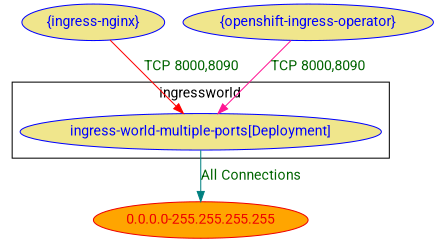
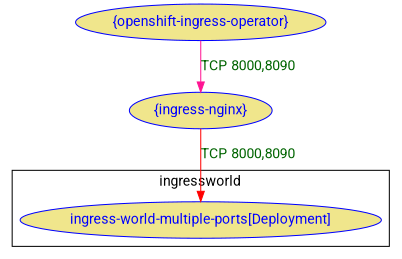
  digraph {
    fontname=Roboto
    node [color=blue fillcolor=khaki fontcolor=blue fontname=Roboto style=filled]
    edge [fontcolor=darkgreen fontname=Roboto]
    n1 [label="ingress-world-multiple-ports[Deployment]"]
-   n2 [color=red2 fillcolor=orange fontcolor=red2 label="0.0.0.0-255.255.255.255"]
    n3 [label="{ingress-nginx}"]
    n4 [label="{openshift-ingress-operator}"]
    subgraph cluster_1 {
      label=ingressworld
      n1
    }
-   n1 -> n2 [color=teal label="All Connections"]
    n3 -> n1 [color=red label="TCP 8000,8090"]
-   n4 -> n1 [color=deeppink label="TCP 8000,8090"]
+   n4 -> n3 [color=deeppink label="TCP 8000,8090"]
  }
